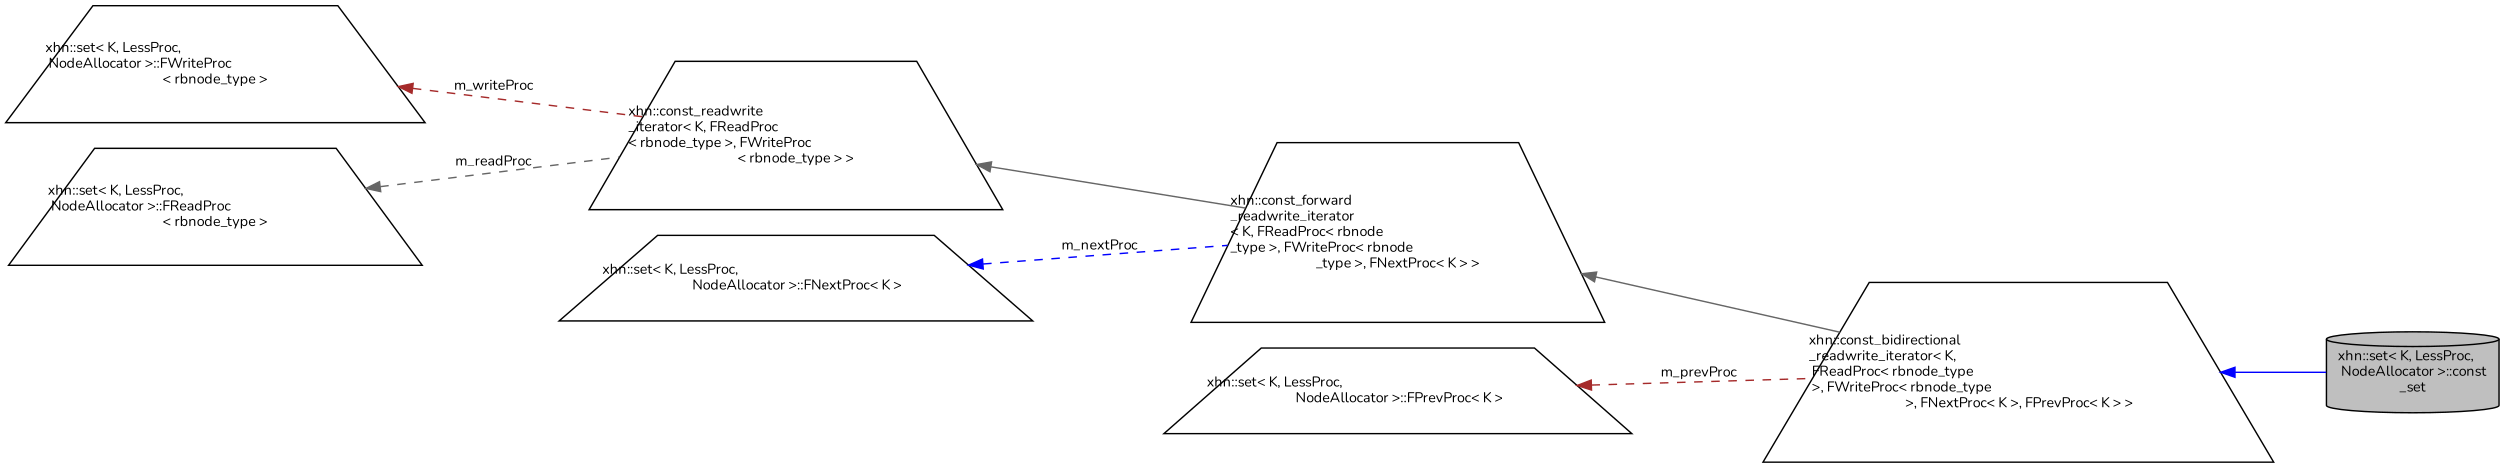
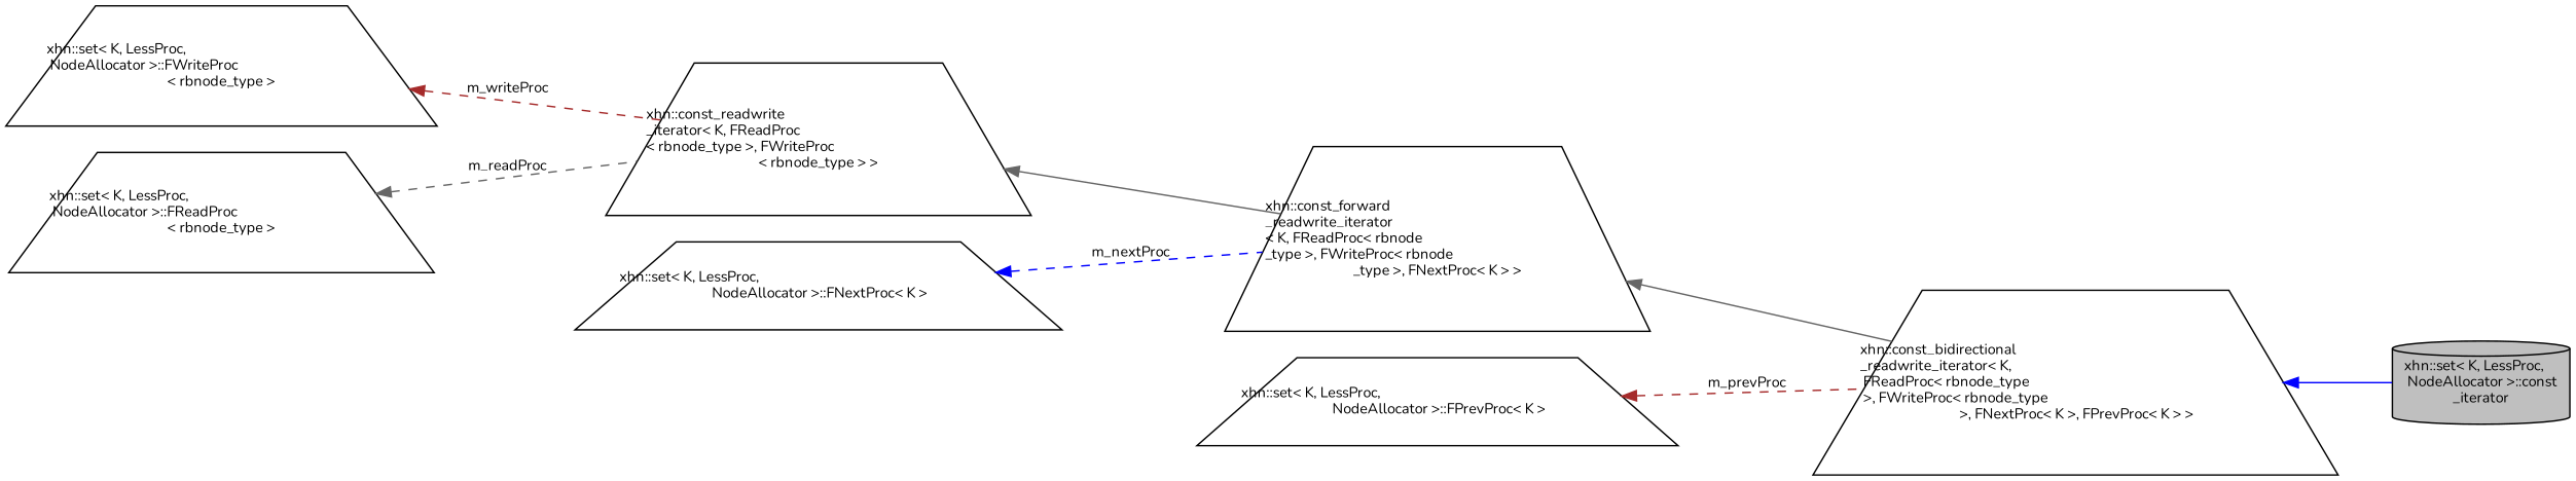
  digraph {
    rankdir=LR
    fontname=Nunito
    node [color=black fillcolor=white fontname=Nunito fontsize=10 shape=trapezium style=filled]
    edge [color=gray40 dir=back fontname=Nunito fontsize=10 labelfontname=Helvetica labelfontsize=10 style=dashed]
-   n1 [fillcolor=grey75 fontcolor=black height=0.2 label="xhn::set\< K, LessProc,\l NodeAllocator \>::const\l_set" shape=cylinder width=0.4]
+   n1 [fillcolor=grey75 fontcolor=black height=0.2 label="xhn::set\< K, LessProc,\l NodeAllocator \>::const\l_iterator" shape=cylinder width=0.4]
    n2 [height=0.2 label="xhn::const_bidirectional\l_readwrite_iterator\< K,\l FReadProc\< rbnode_type\l \>, FWriteProc\< rbnode_type\l \>, FNextProc\< K \>, FPrevProc\< K \> \>" width=0.4]
    n3 [height=0.2 label="xhn::const_forward\l_readwrite_iterator\l\< K, FReadProc\< rbnode\l_type \>, FWriteProc\< rbnode\l_type \>, FNextProc\< K \> \>" width=0.4]
    n4 [height=0.2 label="xhn::const_readwrite\l_iterator\< K, FReadProc\l\< rbnode_type \>, FWriteProc\l\< rbnode_type \> \>" width=0.4]
    n5 [height=0.2 label="xhn::set\< K, LessProc,\l NodeAllocator \>::FWriteProc\l\< rbnode_type \>" width=0.4]
    n6 [height=0.2 label="xhn::set\< K, LessProc,\l NodeAllocator \>::FReadProc\l\< rbnode_type \>" width=0.4]
    n7 [height=0.2 label="xhn::set\< K, LessProc,\l NodeAllocator \>::FNextProc\< K \>" width=0.4]
    n8 [height=0.2 label="xhn::set\< K, LessProc,\l NodeAllocator \>::FPrevProc\< K \>" width=0.4]
    n2 -> n1 [color=blue style=solid]
    n3 -> n2 [style=solid]
    n4 -> n3 [style=solid]
    n5 -> n4 [color=brown label=" m_writeProc"]
    n6 -> n4 [label=" m_readProc"]
    n7 -> n3 [color=blue label=" m_nextProc"]
    n8 -> n2 [color=brown label=" m_prevProc"]
  }
